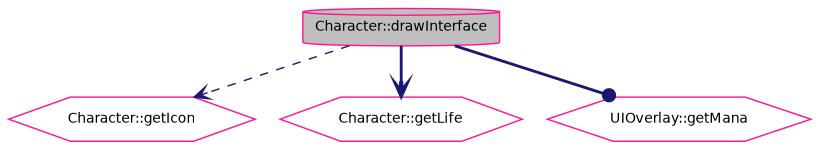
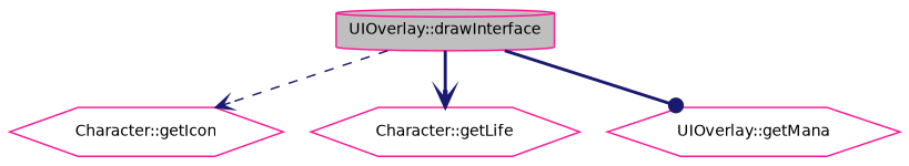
  digraph {
    rankdir=TB
    node [color=deeppink fillcolor=white fontname=Helvetica fontsize=10 shape=hexagon style=filled]
    edge [arrowhead=vee color=midnightblue fontname=Helvetica fontsize=10 labelfontname=Helvetica labelfontsize=10 style=bold]
-   n1 [fillcolor=grey75 fontcolor=black height=0.2 label="Character::drawInterface" shape=cylinder width=0.4]
+   n1 [fillcolor=grey75 fontcolor=black height=0.2 label="UIOverlay::drawInterface" shape=cylinder width=0.4]
    n2 [height=0.2 label="Character::getIcon" width=0.4]
    n3 [height=0.2 label="Character::getLife" width=0.4]
    n4 [height=0.2 label="UIOverlay::getMana" width=0.4]
    n1 -> n2 [style=dashed]
    n1 -> n3
    n1 -> n4 [arrowhead=dot]
  }
